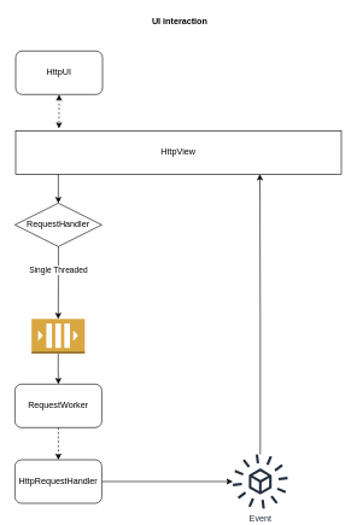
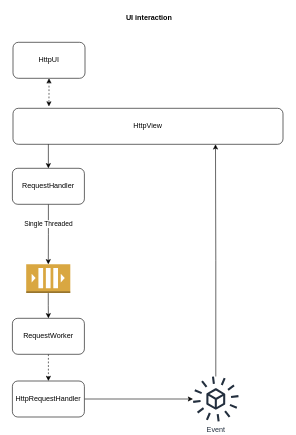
  <mxCell id="0" />
  <mxCell id="1" parent="0" />
  <mxCell id="2" style="edgeStyle=orthogonalEdgeStyle;rounded=0;orthogonalLoop=1;jettySize=auto;html=1;entryX=0.133;entryY=-0.05;entryDx=0;entryDy=0;entryPerimeter=0;startArrow=classic;startFill=1;dashed=1;" edge="1" parent="1" source="3" target="4"><mxGeometry relative="1" as="geometry" /></mxCell>
  <mxCell id="3" value="HttpUI" style="rounded=1;whiteSpace=wrap;html=1;" vertex="1" parent="1"><mxGeometry x="21" y="70" width="120" height="60" as="geometry" /></mxCell>
- <mxCell id="4" value="HttpView" style="whiteSpace=wrap;html=1;rounded=0;" vertex="1" parent="1"><mxGeometry x="21" y="180" width="450" height="60" as="geometry" /></mxCell>
+ <mxCell id="4" value="HttpView" style="rounded=1;whiteSpace=wrap;html=1;" vertex="1" parent="1"><mxGeometry x="21" y="180" width="450" height="60" as="geometry" /></mxCell>
  <mxCell id="5" style="edgeStyle=orthogonalEdgeStyle;rounded=0;orthogonalLoop=1;jettySize=auto;html=1;entryX=0.5;entryY=0;entryDx=0;entryDy=0;" edge="1" parent="1" source="6" target="8"><mxGeometry relative="1" as="geometry" /></mxCell>
  <mxCell id="6" value="" style="outlineConnect=0;dashed=0;verticalLabelPosition=bottom;verticalAlign=top;align=center;html=1;shape=mxgraph.aws3.queue;fillColor=#D9A741;gradientColor=none;" vertex="1" parent="1"><mxGeometry x="43" y="440" width="73.5" height="48" as="geometry" /></mxCell>
  <mxCell id="7" style="edgeStyle=orthogonalEdgeStyle;rounded=0;orthogonalLoop=1;jettySize=auto;html=1;dashed=1;" edge="1" parent="1" source="8" target="10"><mxGeometry relative="1" as="geometry" /></mxCell>
  <mxCell id="8" value="RequestWorker" style="rounded=1;whiteSpace=wrap;html=1;" vertex="1" parent="1"><mxGeometry x="20" y="530" width="120" height="60" as="geometry" /></mxCell>
  <mxCell id="9" style="edgeStyle=orthogonalEdgeStyle;rounded=0;orthogonalLoop=1;jettySize=auto;html=1;" edge="1" parent="1" source="10" target="16"><mxGeometry relative="1" as="geometry" /></mxCell>
  <mxCell id="10" value="HttpRequestHandler" style="rounded=1;whiteSpace=wrap;html=1;" vertex="1" parent="1"><mxGeometry x="20" y="634.5" width="120" height="60" as="geometry" /></mxCell>
  <mxCell id="11" style="edgeStyle=orthogonalEdgeStyle;rounded=0;orthogonalLoop=1;jettySize=auto;html=1;" edge="1" parent="1" source="14" target="6"><mxGeometry relative="1" as="geometry" /></mxCell>
  <mxCell id="12" value="Single Threaded" style="edgeLabel;html=1;align=center;verticalAlign=middle;resizable=0;points=[];" vertex="1" connectable="0" parent="11"><mxGeometry x="0.008" y="18" relative="1" as="geometry"><mxPoint x="-18" y="-18" as="offset" /></mxGeometry></mxCell>
  <mxCell id="13" style="edgeStyle=orthogonalEdgeStyle;rounded=0;orthogonalLoop=1;jettySize=auto;html=1;entryX=0.131;entryY=1;entryDx=0;entryDy=0;entryPerimeter=0;startArrow=classic;startFill=1;endArrow=none;endFill=0;" edge="1" parent="1" source="14" target="4"><mxGeometry relative="1" as="geometry" /></mxCell>
- <mxCell id="14" value="RequestHandler" style="rhombus;whiteSpace=wrap;html=1;" vertex="1" parent="1"><mxGeometry x="20" y="280" width="120" height="60" as="geometry" /></mxCell>
+ <mxCell id="14" value="RequestHandler" style="rounded=1;whiteSpace=wrap;html=1;" vertex="1" parent="1"><mxGeometry x="20" y="280" width="120" height="60" as="geometry" /></mxCell>
  <mxCell id="15" style="edgeStyle=orthogonalEdgeStyle;rounded=0;orthogonalLoop=1;jettySize=auto;html=1;entryX=0.75;entryY=1;entryDx=0;entryDy=0;" edge="1" parent="1" source="16" target="4"><mxGeometry relative="1" as="geometry" /></mxCell>
  <mxCell id="16" value="Event" style="outlineConnect=0;fontColor=#232F3E;gradientColor=none;fillColor=#232F3E;strokeColor=none;dashed=0;verticalLabelPosition=bottom;verticalAlign=top;align=center;html=1;fontSize=12;fontStyle=0;aspect=fixed;pointerEvents=1;shape=mxgraph.aws4.saas_event_bus_resource;" vertex="1" parent="1"><mxGeometry x="320" y="627" width="78" height="75" as="geometry" /></mxCell>
  <mxCell id="17" value="UI interaction" style="text;html=1;strokeColor=none;fillColor=none;align=center;verticalAlign=middle;whiteSpace=wrap;rounded=0;fontStyle=1" vertex="1" parent="1"><mxGeometry x="200" y="20" width="96" height="20" as="geometry" /></mxCell>
